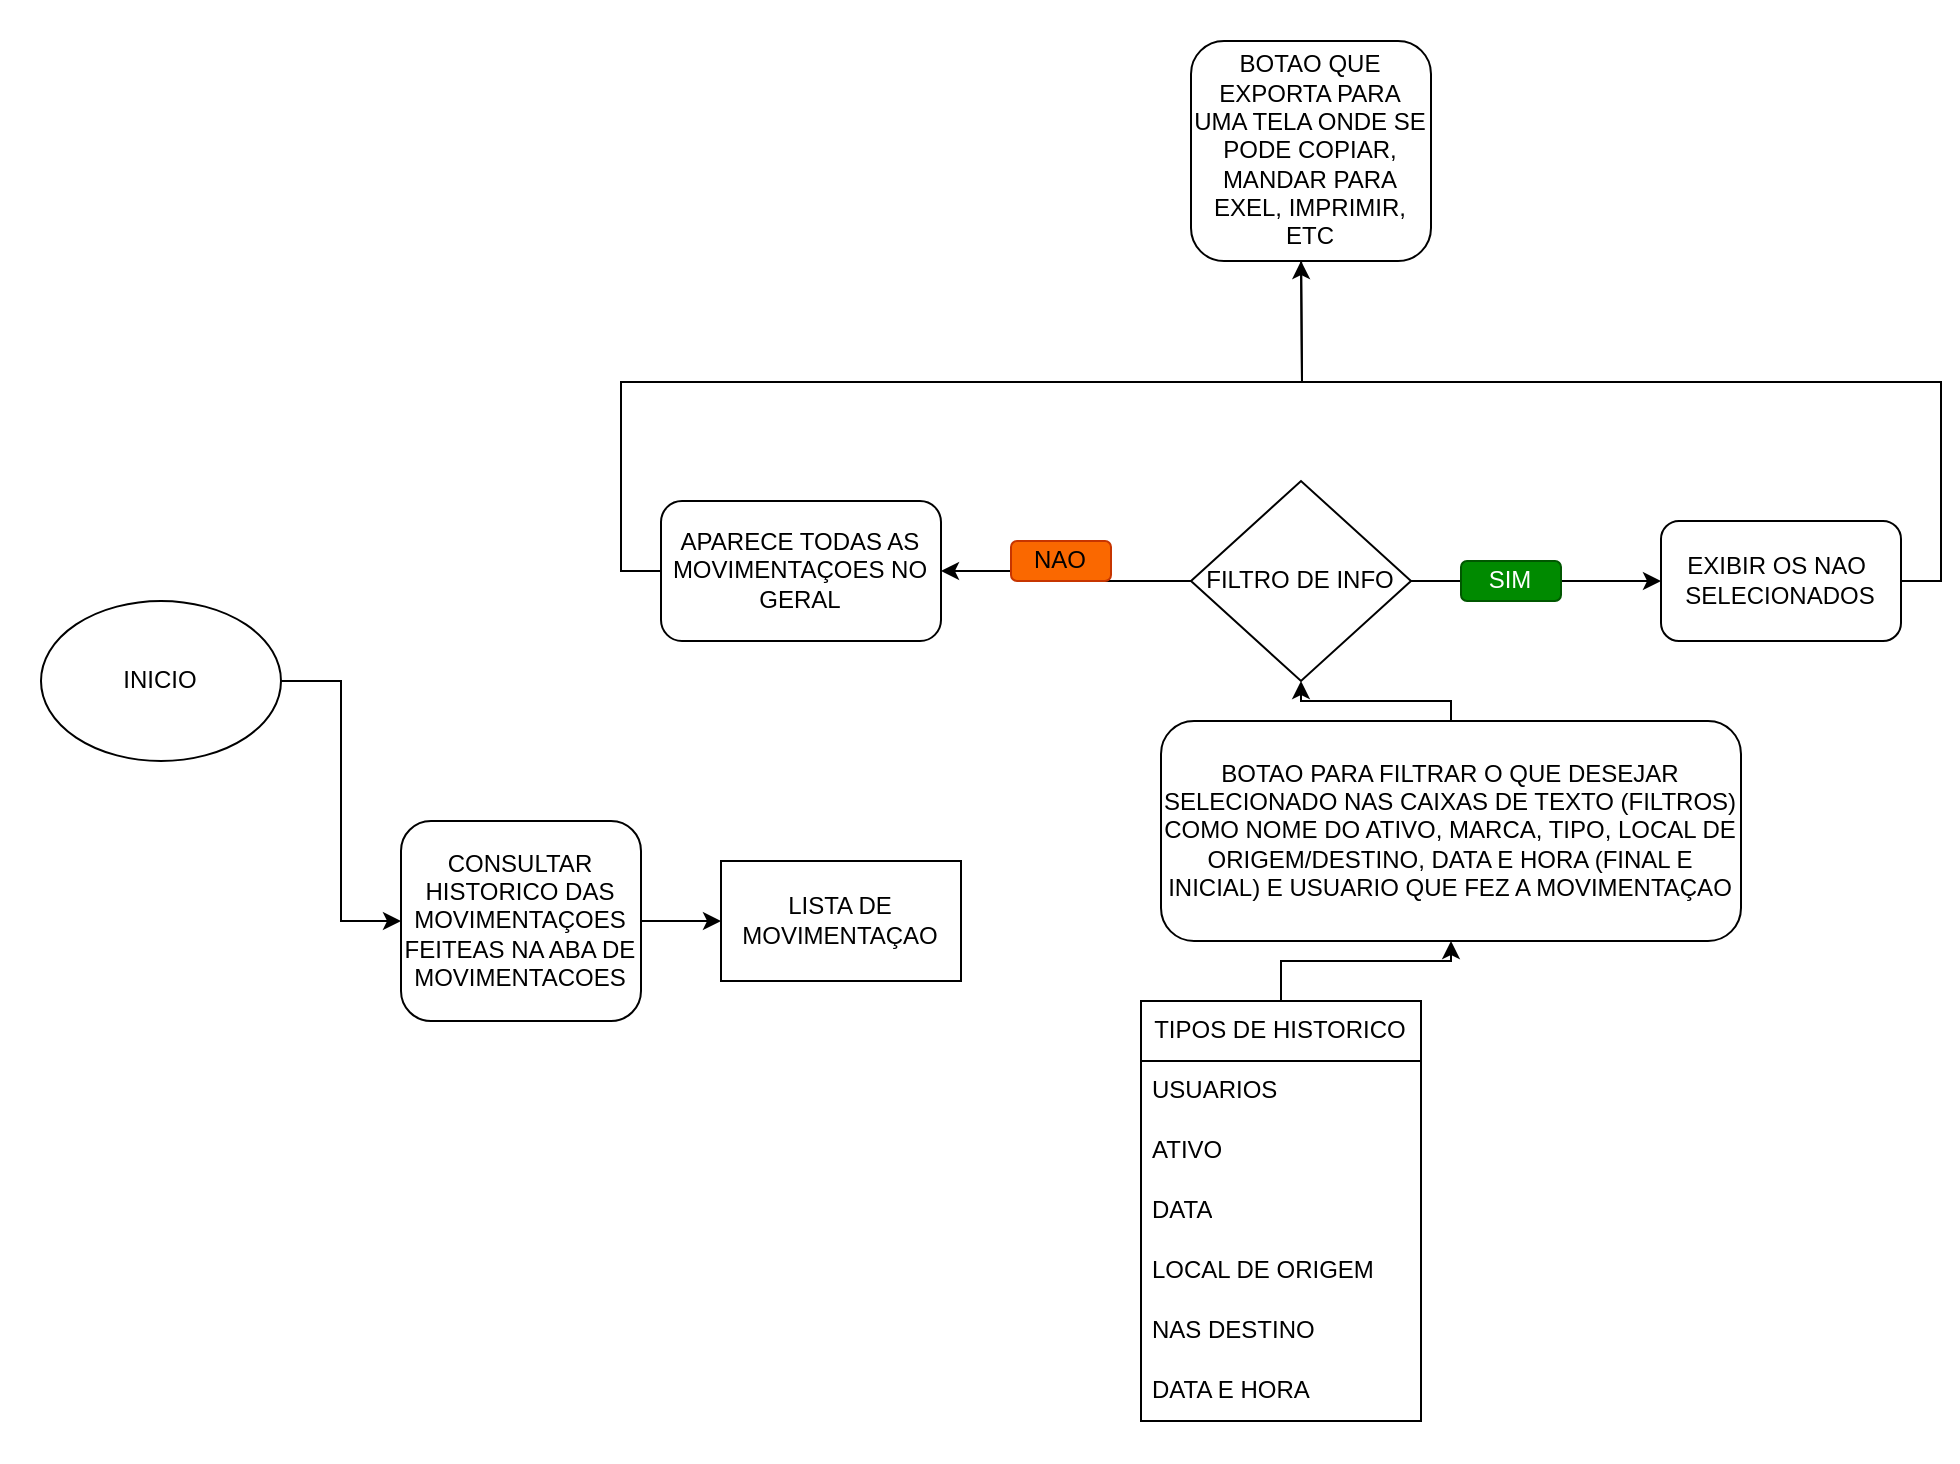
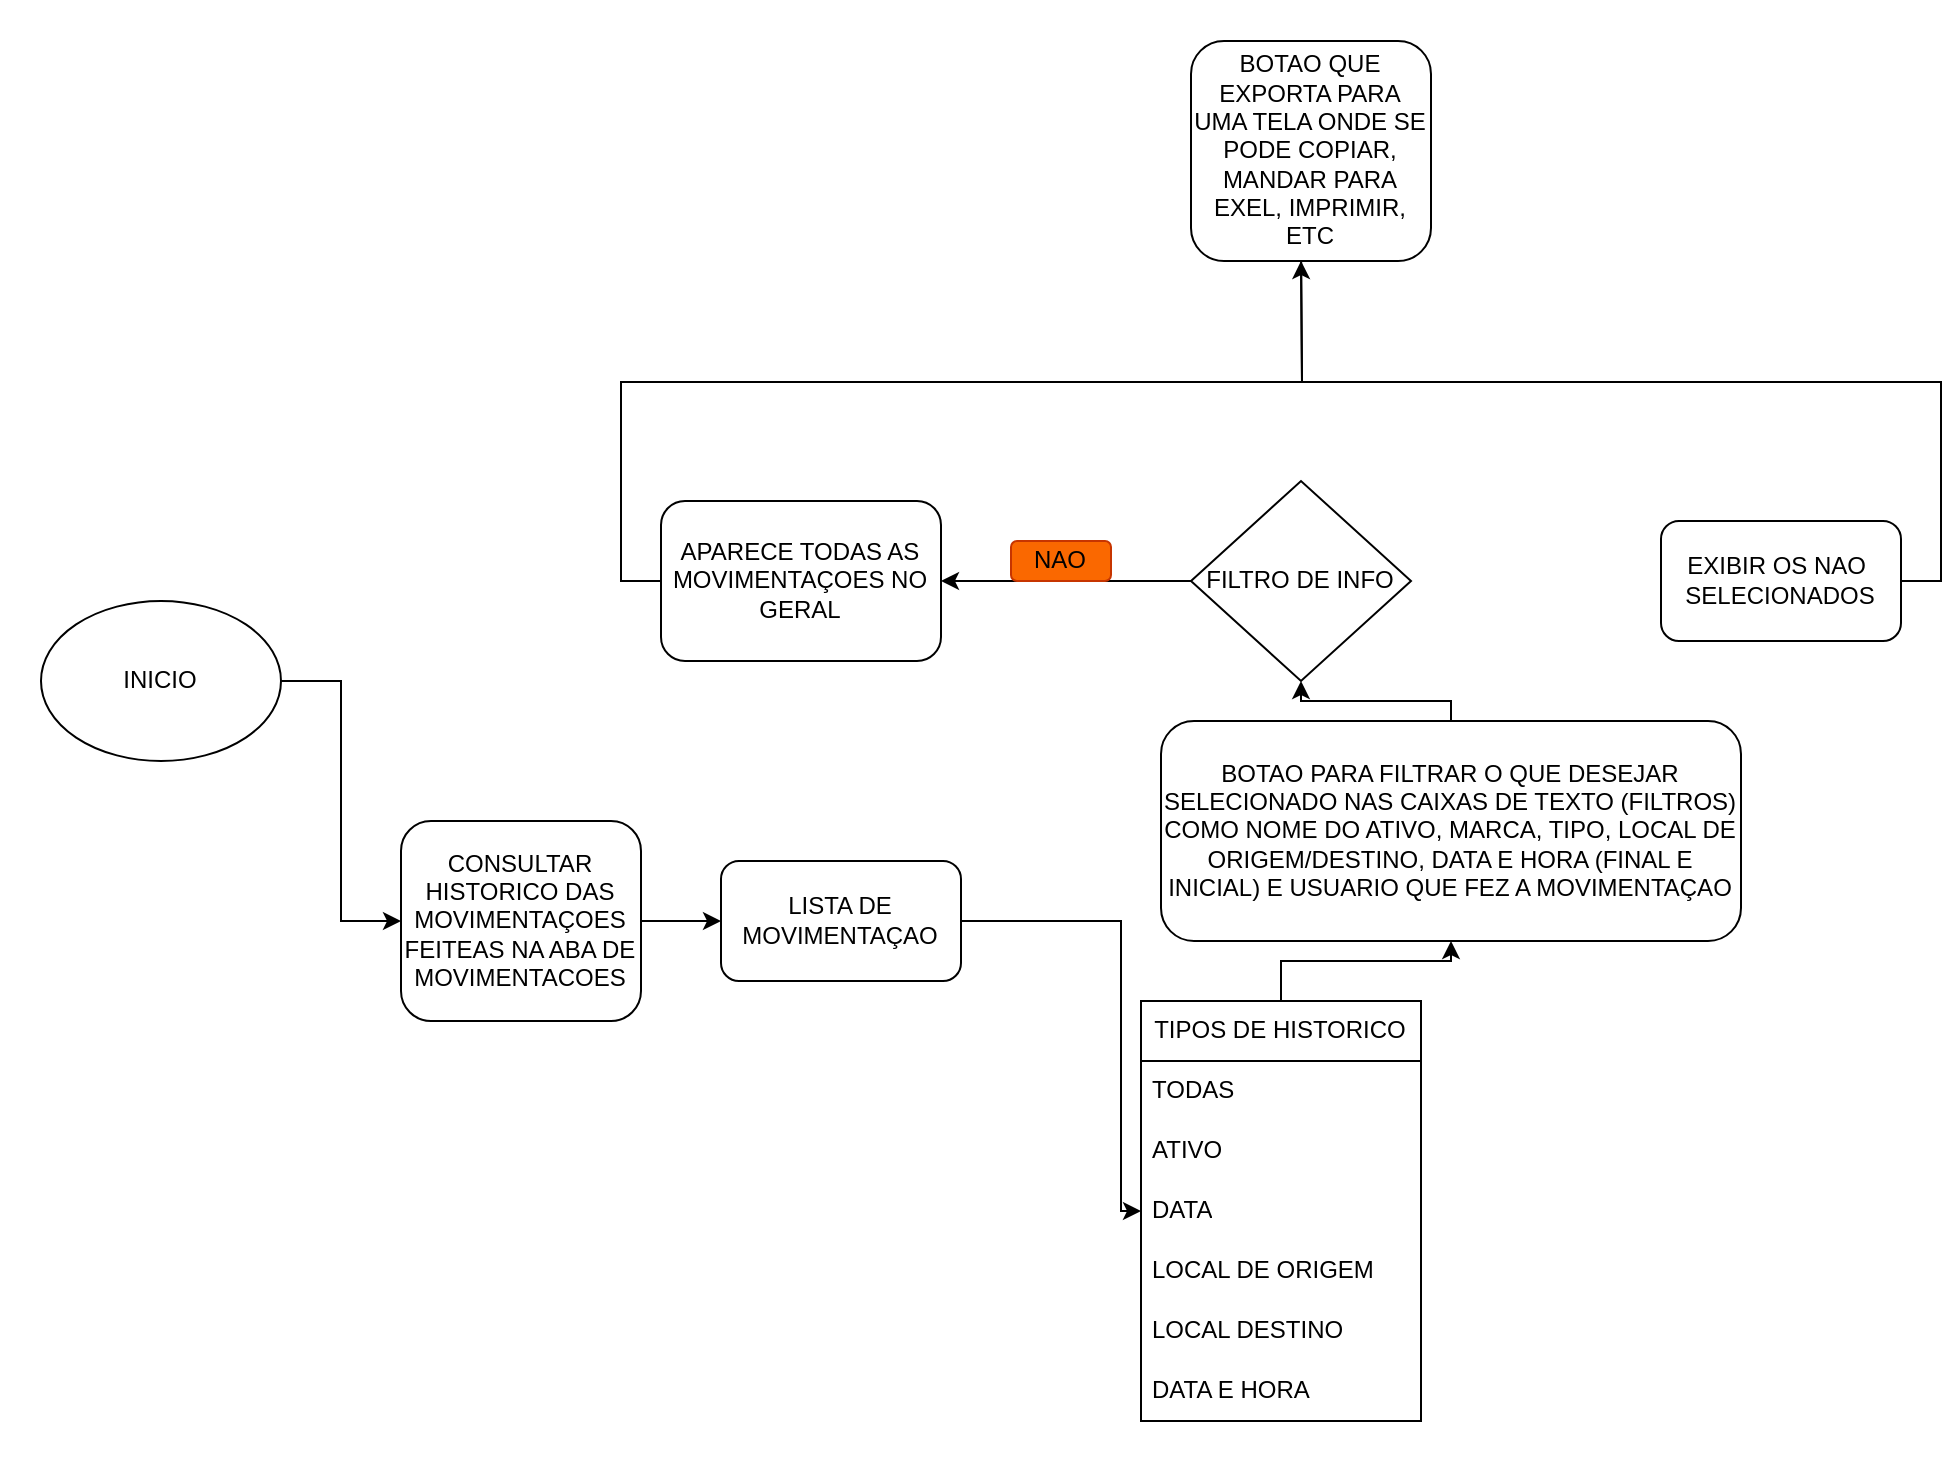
  <mxCell id="0" />
  <mxCell id="1" parent="0" />
  <mxCell id="2" style="edgeStyle=orthogonalEdgeStyle;rounded=0;orthogonalLoop=1;jettySize=auto;html=1;exitX=1;exitY=0.5;exitDx=0;exitDy=0;entryX=0;entryY=0.5;entryDx=0;entryDy=0;" edge="1" parent="1" source="3" target="5"><mxGeometry relative="1" as="geometry" /></mxCell>
  <mxCell id="3" value="INICIO" style="ellipse;whiteSpace=wrap;html=1;" vertex="1" parent="1"><mxGeometry x="20" y="300" width="120" height="80" as="geometry" /></mxCell>
+ <mxCell id="4" style="edgeStyle=orthogonalEdgeStyle;rounded=0;orthogonalLoop=1;jettySize=auto;html=1;exitX=1;exitY=0.5;exitDx=0;exitDy=0;" edge="1" parent="1" source="15" target="7"><mxGeometry relative="1" as="geometry"><mxPoint x="350" y="440" as="targetPoint" /><Array as="points"><mxPoint x="560" y="460" /><mxPoint x="560" y="605" /></Array></mxGeometry></mxCell>
  <mxCell id="5" value="CONSULTAR HISTORICO DAS MOVIMENTAÇOES FEITEAS NA ABA DE MOVIMENTACOES" style="rounded=1;whiteSpace=wrap;html=1;" vertex="1" parent="1"><mxGeometry x="200" y="410" width="120" height="100" as="geometry" /></mxCell>
  <mxCell id="6" style="edgeStyle=orthogonalEdgeStyle;rounded=0;orthogonalLoop=1;jettySize=auto;html=1;exitX=0.5;exitY=0;exitDx=0;exitDy=0;entryX=1;entryY=0.5;entryDx=0;entryDy=0;" edge="1" parent="1" source="27" target="18"><mxGeometry relative="1" as="geometry"><mxPoint x="650" y="300" as="targetPoint" /><Array as="points"><mxPoint x="725" y="350" /><mxPoint x="650" y="350" /></Array></mxGeometry></mxCell>
  <mxCell id="7" value="TIPOS DE HISTORICO" style="swimlane;fontStyle=0;childLayout=stackLayout;horizontal=1;startSize=30;horizontalStack=0;resizeParent=1;resizeParentMax=0;resizeLast=0;collapsible=1;marginBottom=0;whiteSpace=wrap;html=1;" vertex="1" parent="1"><mxGeometry x="570" y="500" width="140" height="210" as="geometry" /></mxCell>
- <mxCell id="8" value="USUARIOS" style="text;strokeColor=none;fillColor=none;align=left;verticalAlign=middle;spacingLeft=4;spacingRight=4;overflow=hidden;points=[[0,0.5],[1,0.5]];portConstraint=eastwest;rotatable=0;whiteSpace=wrap;html=1;" vertex="1" parent="7"><mxGeometry y="30" width="140" height="30" as="geometry" /></mxCell>
+ <mxCell id="8" value="TODAS" style="text;strokeColor=none;fillColor=none;align=left;verticalAlign=middle;spacingLeft=4;spacingRight=4;overflow=hidden;points=[[0,0.5],[1,0.5]];portConstraint=eastwest;rotatable=0;whiteSpace=wrap;html=1;" vertex="1" parent="7"><mxGeometry y="30" width="140" height="30" as="geometry" /></mxCell>
  <mxCell id="9" value="ATIVO" style="text;strokeColor=none;fillColor=none;align=left;verticalAlign=middle;spacingLeft=4;spacingRight=4;overflow=hidden;points=[[0,0.5],[1,0.5]];portConstraint=eastwest;rotatable=0;whiteSpace=wrap;html=1;" vertex="1" parent="7"><mxGeometry y="60" width="140" height="30" as="geometry" /></mxCell>
  <mxCell id="10" value="DATA" style="text;strokeColor=none;fillColor=none;align=left;verticalAlign=middle;spacingLeft=4;spacingRight=4;overflow=hidden;points=[[0,0.5],[1,0.5]];portConstraint=eastwest;rotatable=0;whiteSpace=wrap;html=1;" vertex="1" parent="7"><mxGeometry y="90" width="140" height="30" as="geometry" /></mxCell>
  <mxCell id="11" value="LOCAL DE ORIGEM" style="text;strokeColor=none;fillColor=none;align=left;verticalAlign=middle;spacingLeft=4;spacingRight=4;overflow=hidden;points=[[0,0.5],[1,0.5]];portConstraint=eastwest;rotatable=0;whiteSpace=wrap;html=1;" vertex="1" parent="7"><mxGeometry y="120" width="140" height="30" as="geometry" /></mxCell>
- <mxCell id="12" value="NAS DESTINO" style="text;strokeColor=none;fillColor=none;align=left;verticalAlign=middle;spacingLeft=4;spacingRight=4;overflow=hidden;points=[[0,0.5],[1,0.5]];portConstraint=eastwest;rotatable=0;whiteSpace=wrap;html=1;" vertex="1" parent="7"><mxGeometry y="150" width="140" height="30" as="geometry" /></mxCell>
+ <mxCell id="12" value="LOCAL DESTINO" style="text;strokeColor=none;fillColor=none;align=left;verticalAlign=middle;spacingLeft=4;spacingRight=4;overflow=hidden;points=[[0,0.5],[1,0.5]];portConstraint=eastwest;rotatable=0;whiteSpace=wrap;html=1;" vertex="1" parent="7"><mxGeometry y="150" width="140" height="30" as="geometry" /></mxCell>
  <mxCell id="13" value="DATA E HORA&amp;nbsp;" style="text;strokeColor=none;fillColor=none;align=left;verticalAlign=middle;spacingLeft=4;spacingRight=4;overflow=hidden;points=[[0,0.5],[1,0.5]];portConstraint=eastwest;rotatable=0;whiteSpace=wrap;html=1;" vertex="1" parent="7"><mxGeometry y="180" width="140" height="30" as="geometry" /></mxCell>
  <mxCell id="14" value="" style="edgeStyle=orthogonalEdgeStyle;rounded=0;orthogonalLoop=1;jettySize=auto;html=1;exitX=1;exitY=0.5;exitDx=0;exitDy=0;" edge="1" parent="1" source="5" target="15"><mxGeometry relative="1" as="geometry"><mxPoint x="580" y="455" as="targetPoint" /><mxPoint x="320" y="440" as="sourcePoint" /></mxGeometry></mxCell>
- <mxCell id="15" value="LISTA DE MOVIMENTAÇAO" style="whiteSpace=wrap;html=1;rounded=0;" vertex="1" parent="1"><mxGeometry x="360" y="430" width="120" height="60" as="geometry" /></mxCell>
+ <mxCell id="15" value="LISTA DE MOVIMENTAÇAO" style="rounded=1;whiteSpace=wrap;html=1;" vertex="1" parent="1"><mxGeometry x="360" y="430" width="120" height="60" as="geometry" /></mxCell>
  <mxCell id="16" style="edgeStyle=orthogonalEdgeStyle;rounded=0;orthogonalLoop=1;jettySize=auto;html=1;exitX=0.5;exitY=1;exitDx=0;exitDy=0;" edge="1" parent="1" source="18" target="22"><mxGeometry relative="1" as="geometry" /></mxCell>
- <mxCell id="17" style="edgeStyle=orthogonalEdgeStyle;rounded=0;orthogonalLoop=1;jettySize=auto;html=1;exitX=0.5;exitY=0;exitDx=0;exitDy=0;" edge="1" parent="1" source="18" target="24"><mxGeometry relative="1" as="geometry" /></mxCell>
  <mxCell id="18" value="FILTRO DE INFO" style="rhombus;whiteSpace=wrap;html=1;direction=south;" vertex="1" parent="1"><mxGeometry x="595" y="240" width="110" height="100" as="geometry" /></mxCell>
- <mxCell id="19" value="SIM" style="rounded=1;whiteSpace=wrap;html=1;fillColor=#008a00;fontColor=#ffffff;strokeColor=#005700;" vertex="1" parent="1"><mxGeometry x="730" y="280" width="50" height="20" as="geometry" /></mxCell>
  <mxCell id="20" value="NAO" style="rounded=1;whiteSpace=wrap;html=1;fillColor=#fa6800;fontColor=#000000;strokeColor=#C73500;" vertex="1" parent="1"><mxGeometry x="505" y="270" width="50" height="20" as="geometry" /></mxCell>
  <mxCell id="21" style="edgeStyle=orthogonalEdgeStyle;rounded=0;orthogonalLoop=1;jettySize=auto;html=1;exitX=0;exitY=0.5;exitDx=0;exitDy=0;" edge="1" parent="1" source="22"><mxGeometry relative="1" as="geometry"><mxPoint x="650" y="130" as="targetPoint" /></mxGeometry></mxCell>
- <mxCell id="22" value="APARECE TODAS AS MOVIMENTAÇOES NO GERAL" style="rounded=1;whiteSpace=wrap;html=1;" vertex="1" parent="1"><mxGeometry x="330" y="250" width="140" height="70" as="geometry" /></mxCell>
+ <mxCell id="22" value="APARECE TODAS AS MOVIMENTAÇOES NO GERAL" style="rounded=1;whiteSpace=wrap;html=1;" vertex="1" parent="1"><mxGeometry x="330" y="250" width="140" height="80" as="geometry" /></mxCell>
  <mxCell id="23" style="edgeStyle=orthogonalEdgeStyle;rounded=0;orthogonalLoop=1;jettySize=auto;html=1;exitX=1;exitY=0.5;exitDx=0;exitDy=0;" edge="1" parent="1" source="24"><mxGeometry relative="1" as="geometry"><mxPoint x="650" y="120" as="targetPoint" /></mxGeometry></mxCell>
  <mxCell id="24" value="EXIBIR OS NAO&amp;nbsp; SELECIONADOS" style="rounded=1;whiteSpace=wrap;html=1;" vertex="1" parent="1"><mxGeometry x="830" y="260" width="120" height="60" as="geometry" /></mxCell>
  <mxCell id="25" value="BOTAO QUE EXPORTA PARA UMA TELA ONDE SE PODE COPIAR, MANDAR PARA EXEL, IMPRIMIR, ETC" style="rounded=1;whiteSpace=wrap;html=1;" vertex="1" parent="1"><mxGeometry x="595" y="20" width="120" height="110" as="geometry" /></mxCell>
  <mxCell id="26" value="" style="edgeStyle=orthogonalEdgeStyle;rounded=0;orthogonalLoop=1;jettySize=auto;html=1;exitX=0.5;exitY=0;exitDx=0;exitDy=0;" edge="1" parent="1" source="7" target="27"><mxGeometry relative="1" as="geometry"><mxPoint x="640" y="331" as="targetPoint" /><Array as="points" /><mxPoint x="640" y="500" as="sourcePoint" /></mxGeometry></mxCell>
  <mxCell id="27" value="BOTAO PARA FILTRAR O QUE DESEJAR SELECIONADO NAS CAIXAS DE TEXTO (FILTROS)&lt;br&gt;COMO NOME DO ATIVO, MARCA, TIPO, LOCAL DE ORIGEM/DESTINO, DATA E HORA (FINAL E INICIAL) E USUARIO QUE FEZ A MOVIMENTAÇAO" style="rounded=1;whiteSpace=wrap;html=1;" vertex="1" parent="1"><mxGeometry x="580" y="360" width="290" height="110" as="geometry" /></mxCell>
